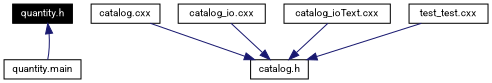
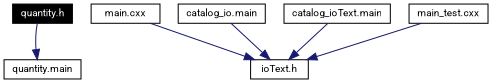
  digraph {
    fontname=Roboto
    node [color=black fontname=Roboto fontsize=10 shape=box]
    edge [color=midnightblue fontname=Roboto fontsize=10 style=solid]
    n1 [fontcolor=white height=0.2 label="quantity.h" style=filled width=0.4]
-   n2 [height=0.2 label="catalog.h" width=0.4]
-   n3 [height=0.2 label="catalog.cxx" width=0.4]
-   n4 [height=0.2 label="catalog_io.cxx" width=0.4]
-   n5 [height=0.2 label="catalog_ioText.cxx" width=0.4]
-   n6 [height=0.2 label="test_test.cxx" width=0.4]
+   n2 [height=0.2 label="ioText.h" width=0.4]
+   n3 [height=0.2 label="main.cxx" width=0.4]
+   n4 [height=0.2 label="catalog_io.main" width=0.4]
+   n5 [height=0.2 label="catalog_ioText.main" width=0.4]
+   n6 [height=0.2 label="main_test.cxx" width=0.4]
    n7 [height=0.2 label="quantity.main" width=0.4]
    n3 -> n2
    n4 -> n2
    n5 -> n2
    n6 -> n2
-   n7 -> n1
+   n1 -> n7
  }
